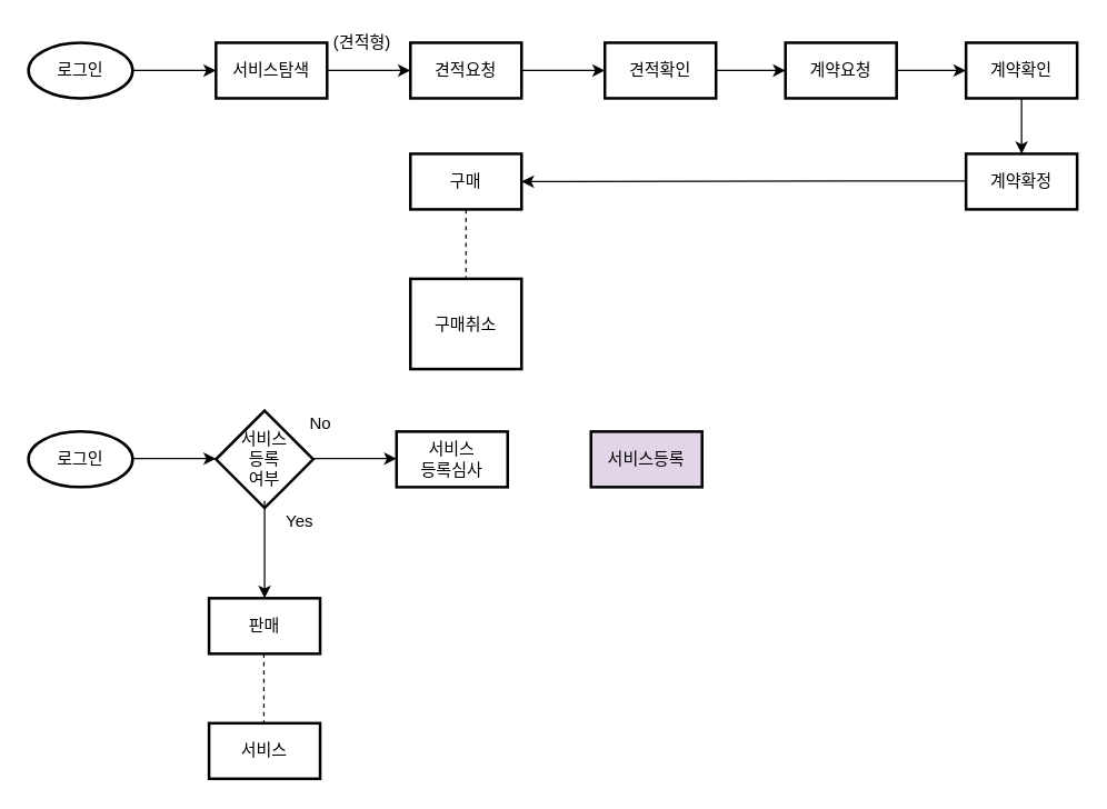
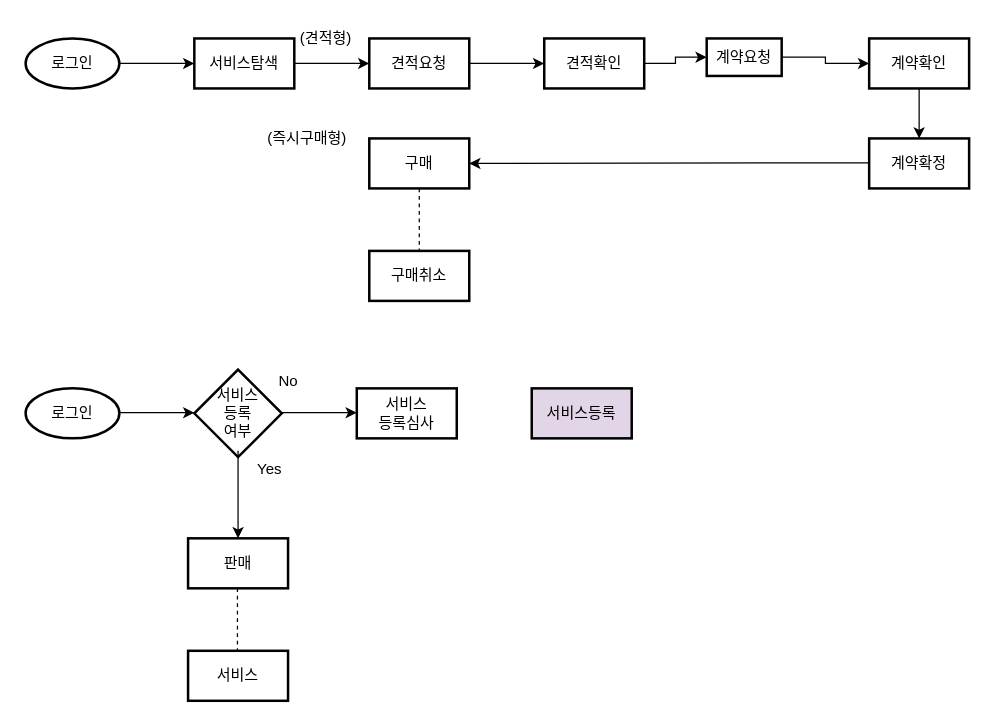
  <mxCell id="0" />
  <mxCell id="1" parent="0" />
  <mxCell id="2" value="" style="edgeStyle=orthogonalEdgeStyle;rounded=0;orthogonalLoop=1;jettySize=auto;html=1;" edge="1" parent="1" source="3" target="5"><mxGeometry relative="1" as="geometry" /></mxCell>
  <mxCell id="3" value="로그인" style="strokeWidth=2;html=1;shape=mxgraph.flowchart.start_1;whiteSpace=wrap;" vertex="1" parent="1"><mxGeometry x="20" y="30" width="75" height="40" as="geometry" /></mxCell>
  <mxCell id="4" value="" style="edgeStyle=orthogonalEdgeStyle;rounded=0;orthogonalLoop=1;jettySize=auto;html=1;" edge="1" parent="1" source="5"><mxGeometry relative="1" as="geometry"><mxPoint x="295" y="50" as="targetPoint" /></mxGeometry></mxCell>
  <mxCell id="5" value="서비스탐색" style="whiteSpace=wrap;html=1;strokeWidth=2;" vertex="1" parent="1"><mxGeometry x="155" y="30" width="80" height="40" as="geometry" /></mxCell>
  <mxCell id="6" value="" style="edgeStyle=orthogonalEdgeStyle;rounded=0;orthogonalLoop=1;jettySize=auto;html=1;" edge="1" parent="1" source="7"><mxGeometry relative="1" as="geometry"><mxPoint x="435" y="50" as="targetPoint" /></mxGeometry></mxCell>
  <mxCell id="7" value="견적요청" style="whiteSpace=wrap;html=1;strokeWidth=2;" vertex="1" parent="1"><mxGeometry x="295" y="30" width="80" height="40" as="geometry" /></mxCell>
  <mxCell id="8" value="구매" style="whiteSpace=wrap;html=1;strokeWidth=2;" vertex="1" parent="1"><mxGeometry x="295" y="110" width="80" height="40" as="geometry" /></mxCell>
  <mxCell id="9" value="" style="edgeStyle=orthogonalEdgeStyle;rounded=0;orthogonalLoop=1;jettySize=auto;html=1;" edge="1" parent="1" source="10" target="12"><mxGeometry relative="1" as="geometry" /></mxCell>
  <mxCell id="10" value="견적확인" style="whiteSpace=wrap;html=1;strokeWidth=2;" vertex="1" parent="1"><mxGeometry x="435" y="30" width="80" height="40" as="geometry" /></mxCell>
  <mxCell id="11" value="" style="edgeStyle=orthogonalEdgeStyle;rounded=0;orthogonalLoop=1;jettySize=auto;html=1;" edge="1" parent="1" source="12" target="14"><mxGeometry relative="1" as="geometry" /></mxCell>
- <mxCell id="12" value="계약요청" style="whiteSpace=wrap;html=1;strokeWidth=2;" vertex="1" parent="1"><mxGeometry x="565" y="30" width="80" height="40" as="geometry" /></mxCell>
+ <mxCell id="12" value="계약요청" style="whiteSpace=wrap;html=1;strokeWidth=2;" vertex="1" parent="1"><mxGeometry x="565" y="30" width="60" height="30" as="geometry" /></mxCell>
  <mxCell id="13" value="" style="edgeStyle=orthogonalEdgeStyle;rounded=0;orthogonalLoop=1;jettySize=auto;html=1;" edge="1" parent="1" source="14" target="17"><mxGeometry relative="1" as="geometry" /></mxCell>
  <mxCell id="14" value="계약확인" style="whiteSpace=wrap;html=1;strokeWidth=2;" vertex="1" parent="1"><mxGeometry x="695" y="30" width="80" height="40" as="geometry" /></mxCell>
  <mxCell id="15" value="(견적형)" style="text;html=1;resizable=0;autosize=1;align=center;verticalAlign=middle;points=[];fillColor=none;strokeColor=none;rounded=0;" vertex="1" parent="1"><mxGeometry x="230" y="20" width="60" height="20" as="geometry" /></mxCell>
+ <mxCell id="16" value="(즉시구매형)" style="text;html=1;resizable=0;autosize=1;align=center;verticalAlign=middle;points=[];fillColor=none;strokeColor=none;rounded=0;" vertex="1" parent="1"><mxGeometry x="205" y="100" width="80" height="20" as="geometry" /></mxCell>
  <mxCell id="17" value="계약확정" style="whiteSpace=wrap;html=1;strokeWidth=2;" vertex="1" parent="1"><mxGeometry x="695" y="110" width="80" height="40" as="geometry" /></mxCell>
  <mxCell id="18" value="" style="edgeStyle=orthogonalEdgeStyle;rounded=0;orthogonalLoop=1;jettySize=auto;html=1;entryX=1;entryY=0.5;entryDx=0;entryDy=0;" edge="1" parent="1" target="8"><mxGeometry relative="1" as="geometry"><mxPoint x="695" y="129.5" as="sourcePoint" /><mxPoint x="385" y="120" as="targetPoint" /><Array as="points" /></mxGeometry></mxCell>
  <mxCell id="19" value="" style="endArrow=none;dashed=1;html=1;entryX=0.5;entryY=0;entryDx=0;entryDy=0;" edge="1" parent="1" target="20"><mxGeometry width="50" height="50" relative="1" as="geometry"><mxPoint x="335" y="150" as="sourcePoint" /><mxPoint x="335" y="200" as="targetPoint" /></mxGeometry></mxCell>
- <mxCell id="20" value="구매취소" style="whiteSpace=wrap;html=1;strokeWidth=2;" vertex="1" parent="1"><mxGeometry x="295" y="200" width="80" height="65" as="geometry" /></mxCell>
+ <mxCell id="20" value="구매취소" style="whiteSpace=wrap;html=1;strokeWidth=2;" vertex="1" parent="1"><mxGeometry x="295" y="200" width="80" height="40" as="geometry" /></mxCell>
  <mxCell id="21" value="로그인" style="strokeWidth=2;html=1;shape=mxgraph.flowchart.start_1;whiteSpace=wrap;" vertex="1" parent="1"><mxGeometry x="20" y="310" width="75" height="40" as="geometry" /></mxCell>
  <mxCell id="22" value="" style="edgeStyle=orthogonalEdgeStyle;rounded=0;orthogonalLoop=1;jettySize=auto;html=1;" edge="1" parent="1"><mxGeometry relative="1" as="geometry"><mxPoint x="95" y="329.5" as="sourcePoint" /><mxPoint x="155" y="329.5" as="targetPoint" /></mxGeometry></mxCell>
  <mxCell id="23" value="서비스&lt;br&gt;등록&lt;br&gt;여부" style="strokeWidth=2;html=1;shape=mxgraph.flowchart.decision;whiteSpace=wrap;" vertex="1" parent="1"><mxGeometry x="155" y="295" width="70" height="70" as="geometry" /></mxCell>
  <mxCell id="24" value="판매" style="whiteSpace=wrap;html=1;strokeWidth=2;" vertex="1" parent="1"><mxGeometry x="150" y="430" width="80" height="40" as="geometry" /></mxCell>
  <mxCell id="25" value="" style="edgeStyle=orthogonalEdgeStyle;rounded=0;orthogonalLoop=1;jettySize=auto;html=1;entryX=0.5;entryY=0;entryDx=0;entryDy=0;entryPerimeter=0;" edge="1" parent="1"><mxGeometry relative="1" as="geometry"><mxPoint x="190" y="360" as="sourcePoint" /><mxPoint x="190" y="430" as="targetPoint" /><Array as="points"><mxPoint x="190" y="380" /><mxPoint x="190" y="380" /></Array></mxGeometry></mxCell>
  <mxCell id="26" value="" style="endArrow=none;dashed=1;html=1;entryX=0.5;entryY=0;entryDx=0;entryDy=0;" edge="1" parent="1"><mxGeometry width="50" height="50" relative="1" as="geometry"><mxPoint x="189.5" y="470" as="sourcePoint" /><mxPoint x="189.5" y="520" as="targetPoint" /></mxGeometry></mxCell>
  <mxCell id="27" value="서비스" style="whiteSpace=wrap;html=1;strokeWidth=2;" vertex="1" parent="1"><mxGeometry x="150" y="520" width="80" height="40" as="geometry" /></mxCell>
  <mxCell id="28" value="Yes" style="text;html=1;resizable=0;autosize=1;align=center;verticalAlign=middle;points=[];fillColor=none;strokeColor=none;rounded=0;" vertex="1" parent="1"><mxGeometry x="200" y="365" width="30" height="20" as="geometry" /></mxCell>
  <mxCell id="29" value="No" style="text;html=1;resizable=0;autosize=1;align=center;verticalAlign=middle;points=[];fillColor=none;strokeColor=none;rounded=0;" vertex="1" parent="1"><mxGeometry x="215" y="295" width="30" height="20" as="geometry" /></mxCell>
  <mxCell id="30" value="" style="edgeStyle=orthogonalEdgeStyle;rounded=0;orthogonalLoop=1;jettySize=auto;html=1;" edge="1" parent="1"><mxGeometry relative="1" as="geometry"><mxPoint x="225" y="329.5" as="sourcePoint" /><mxPoint x="285" y="329.5" as="targetPoint" /></mxGeometry></mxCell>
  <mxCell id="31" value="서비스&lt;br&gt;등록심사" style="whiteSpace=wrap;html=1;strokeWidth=2;" vertex="1" parent="1"><mxGeometry x="285" y="310" width="80" height="40" as="geometry" /></mxCell>
  <mxCell id="32" value="서비스등록" style="whiteSpace=wrap;html=1;strokeWidth=2;fillColor=#e1d5e7;" vertex="1" parent="1"><mxGeometry x="425" y="310" width="80" height="40" as="geometry" /></mxCell>
